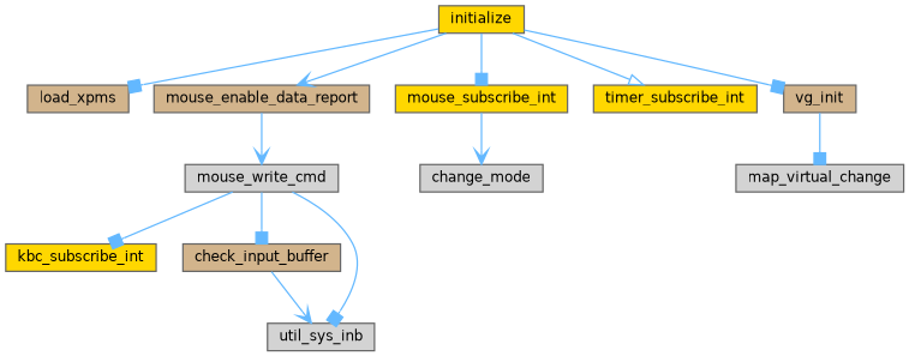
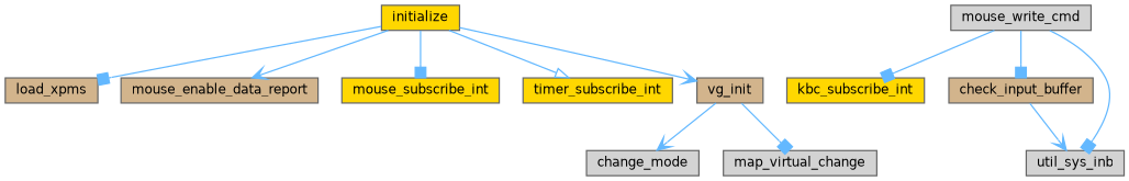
  digraph {
    rankdir=TB
    node [color=grey40 fillcolor=gold fontname=Helvetica fontsize=10 shape=box style=filled]
    edge [arrowhead=box color=steelblue1 fontname=Helvetica fontsize=10 labelfontname=Helvetica labelfontsize=10 style=solid]
    n1 [color=gray40 fontcolor=black height=0.2 label=initialize width=0.4]
    n2 [fillcolor=tan height=0.2 label=load_xpms width=0.4]
    n3 [fillcolor=tan height=0.2 label=mouse_enable_data_report width=0.4]
    n4 [height=0.2 label=mouse_subscribe_int width=0.4]
    n5 [height=0.2 label=timer_subscribe_int width=0.4]
    n6 [fillcolor=tan height=0.2 label=vg_init width=0.4]
    n7 [height=0.2 label=kbc_subscribe_int width=0.4]
    n8 [fillcolor=lightgrey height=0.2 label=mouse_write_cmd width=0.4]
    n9 [fillcolor=lightgrey height=0.2 label=change_mode width=0.4]
    n10 [fillcolor=lightgrey height=0.2 label=map_virtual_change width=0.4]
    n11 [fillcolor=tan height=0.2 label=check_input_buffer width=0.4]
    n12 [fillcolor=lightgrey height=0.2 label=util_sys_inb width=0.4]
    n1 -> n2
    n1 -> n3 [arrowhead=vee]
    n1 -> n4
    n1 -> n5 [arrowhead=onormal]
-   n1 -> n6
-   n3 -> n8 [arrowhead=vee]
-   n4 -> n9 [arrowhead=vee]
+   n1 -> n6 [arrowhead=vee]
+   n6 -> n9 [arrowhead=vee]
    n6 -> n10
    n8 -> n7
    n8 -> n11
    n8 -> n12
    n11 -> n12 [arrowhead=vee]
  }
